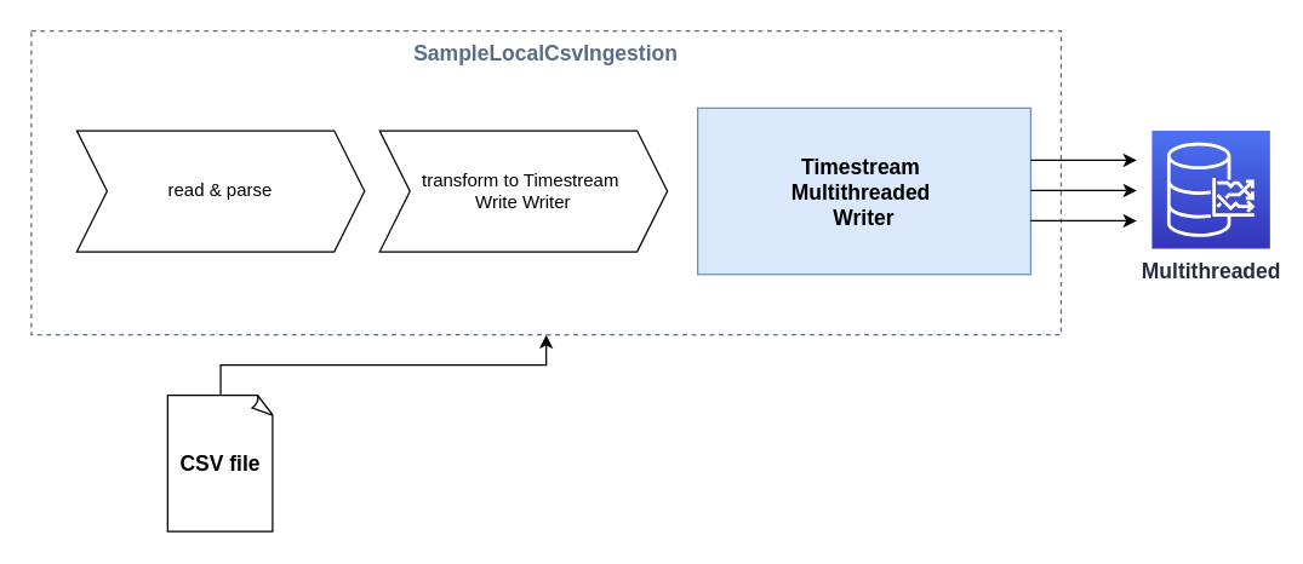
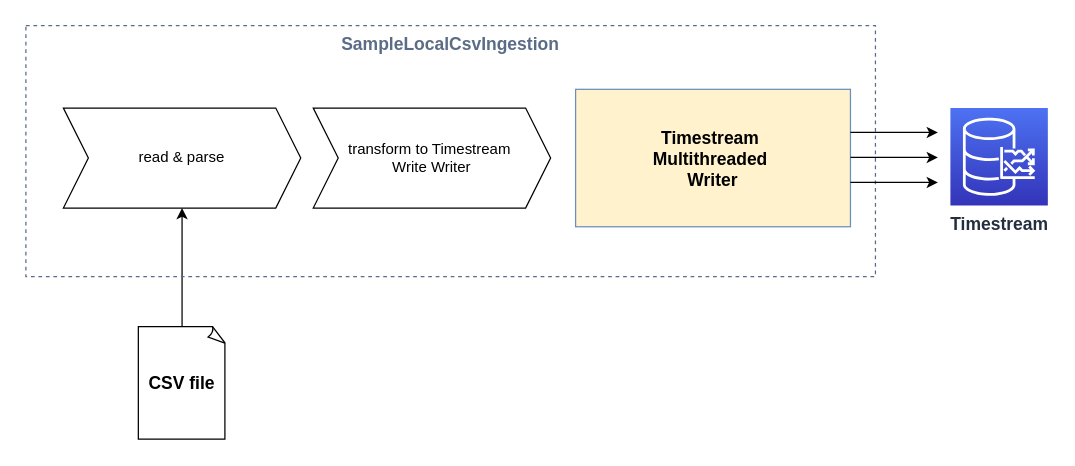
  <mxCell id="0" />
  <mxCell id="1" parent="0" />
- <mxCell id="2" value="&lt;b&gt;&lt;font style=&quot;font-size: 14px&quot;&gt;Multithreaded&lt;/font&gt;&lt;/b&gt;" style="outlineConnect=0;fontColor=#232F3E;gradientColor=#4D72F3;gradientDirection=north;fillColor=#3334B9;strokeColor=#ffffff;dashed=0;verticalLabelPosition=bottom;verticalAlign=top;align=center;html=1;fontSize=12;fontStyle=0;aspect=fixed;shape=mxgraph.aws4.resourceIcon;resIcon=mxgraph.aws4.timestream;" parent="1" vertex="1"><mxGeometry x="760" y="86" width="78" height="78" as="geometry" /></mxCell>
- <mxCell id="3" style="edgeStyle=orthogonalEdgeStyle;rounded=0;orthogonalLoop=1;jettySize=auto;html=1;fontSize=14;" parent="1" source="4" target="5" edge="1"><mxGeometry relative="1" as="geometry" /></mxCell>
+ <mxCell id="2" value="&lt;b&gt;&lt;font style=&quot;font-size: 14px&quot;&gt;Timestream&lt;/font&gt;&lt;/b&gt;" style="outlineConnect=0;fontColor=#232F3E;gradientColor=#4D72F3;gradientDirection=north;fillColor=#3334B9;strokeColor=#ffffff;dashed=0;verticalLabelPosition=bottom;verticalAlign=top;align=center;html=1;fontSize=12;fontStyle=0;aspect=fixed;shape=mxgraph.aws4.resourceIcon;resIcon=mxgraph.aws4.timestream;" parent="1" vertex="1"><mxGeometry x="760" y="86" width="78" height="78" as="geometry" /></mxCell>
+ <mxCell id="3" style="edgeStyle=orthogonalEdgeStyle;rounded=0;orthogonalLoop=1;jettySize=auto;html=1;fontSize=14;" parent="1" source="4" target="7" edge="1"><mxGeometry relative="1" as="geometry" /></mxCell>
  <mxCell id="4" value="&lt;b&gt;&lt;font style=&quot;font-size: 14px&quot;&gt;CSV file&lt;/font&gt;&lt;/b&gt;" style="whiteSpace=wrap;html=1;shape=mxgraph.basic.document" parent="1" vertex="1"><mxGeometry x="110" y="261" width="70" height="90" as="geometry" /></mxCell>
  <mxCell id="5" value="SampleLocalCsvIngestion" style="fillColor=none;strokeColor=#5A6C86;dashed=1;verticalAlign=top;fontStyle=1;fontColor=#5A6C86;fontSize=14;" parent="1" vertex="1"><mxGeometry x="20" y="20" width="680" height="201" as="geometry" /></mxCell>
- <mxCell id="6" value="Timestream &#10;Multithreaded &#10;Writer" style="fillColor=#dae8fc;strokeColor=#6c8ebf;dashed=0;verticalAlign=middle;fontStyle=1;fontSize=14;" parent="1" vertex="1"><mxGeometry x="460" y="71" width="220" height="110" as="geometry" /></mxCell>
+ <mxCell id="6" value="Timestream &#10;Multithreaded &#10;Writer" style="fillColor=#fff2cc;strokeColor=#6c8ebf;dashed=0;verticalAlign=middle;fontStyle=1;fontSize=14;" parent="1" vertex="1"><mxGeometry x="460" y="71" width="220" height="110" as="geometry" /></mxCell>
  <mxCell id="7" value="read &amp;amp; parse" style="shape=step;perimeter=stepPerimeter;whiteSpace=wrap;html=1;fixedSize=1;" parent="1" vertex="1"><mxGeometry x="50" y="86" width="190" height="80" as="geometry" /></mxCell>
  <mxCell id="8" value="transform to Timestream&amp;nbsp;&lt;div&gt;&lt;/div&gt;Write Writer" style="shape=step;perimeter=stepPerimeter;whiteSpace=wrap;html=1;fixedSize=1;" parent="1" vertex="1"><mxGeometry x="250" y="86" width="190" height="80" as="geometry" /></mxCell>
  <mxCell id="9" value="" style="endArrow=classic;html=1;fontSize=14;" parent="1" edge="1"><mxGeometry width="50" height="50" relative="1" as="geometry"><mxPoint x="680" y="105.5" as="sourcePoint" /><mxPoint x="750" y="105.5" as="targetPoint" /></mxGeometry></mxCell>
  <mxCell id="10" value="" style="endArrow=classic;html=1;fontSize=14;" parent="1" edge="1"><mxGeometry width="50" height="50" relative="1" as="geometry"><mxPoint x="680" y="125.5" as="sourcePoint" /><mxPoint x="750" y="125.5" as="targetPoint" /></mxGeometry></mxCell>
  <mxCell id="11" value="" style="endArrow=classic;html=1;fontSize=14;" parent="1" edge="1"><mxGeometry width="50" height="50" relative="1" as="geometry"><mxPoint x="680" y="145.5" as="sourcePoint" /><mxPoint x="750" y="145.5" as="targetPoint" /></mxGeometry></mxCell>
